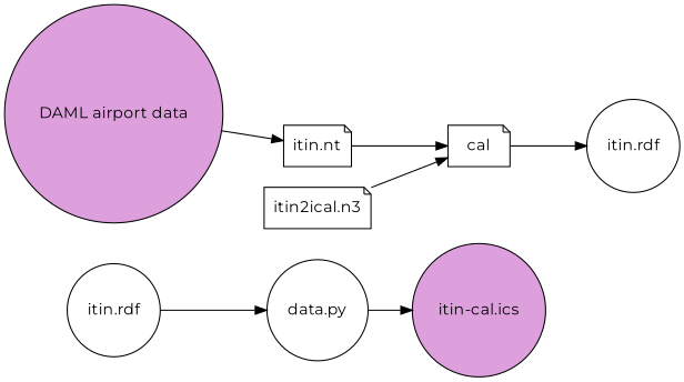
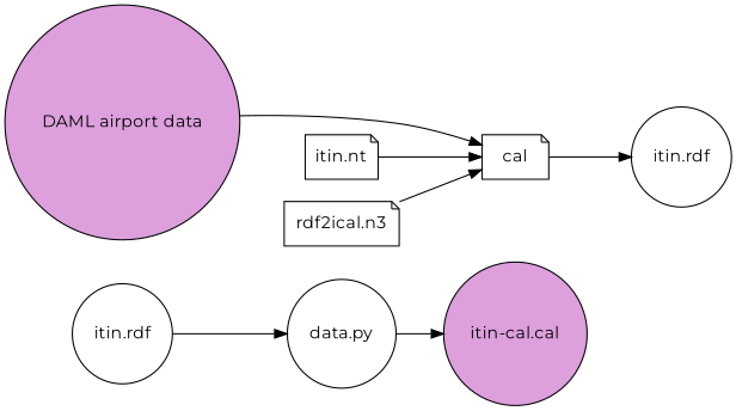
  digraph {
    fontname=Montserrat
    rankdir=LR
    node [fillcolor=white fontname=Montserrat shape=circle style=filled]
    edge [fontname=Montserrat]
    n1 [label="data.py"]
-   "itin-cal.ics" [fillcolor=plum]
+   "itin-cal.ics" [fillcolor=plum label="itin-cal.cal"]
    n3 [label="itin.rdf"]
    n4 [label=cal shape=note]
    n5 [label="itin.rdf"]
    "itin.nt" [shape=note]
-   "itin2ical.n3" [shape=note]
+   "itin2ical.n3" [shape=note label="rdf2ical.n3"]
    "DAML airport data" [fillcolor=plum]
    subgraph sub_1 {
      n1
      "itin-cal.ics"
      n3
    }
    subgraph sub_2 {
      n4
      n5
      "itin.nt"
      "itin2ical.n3"
      "DAML airport data"
    }
    n1 -> "itin-cal.ics"
    n3 -> n1
    n4 -> n5
    "itin.nt" -> n4
    "itin2ical.n3" -> n4
-   "DAML airport data" -> "itin.nt"
+   "DAML airport data" -> n4
  }
